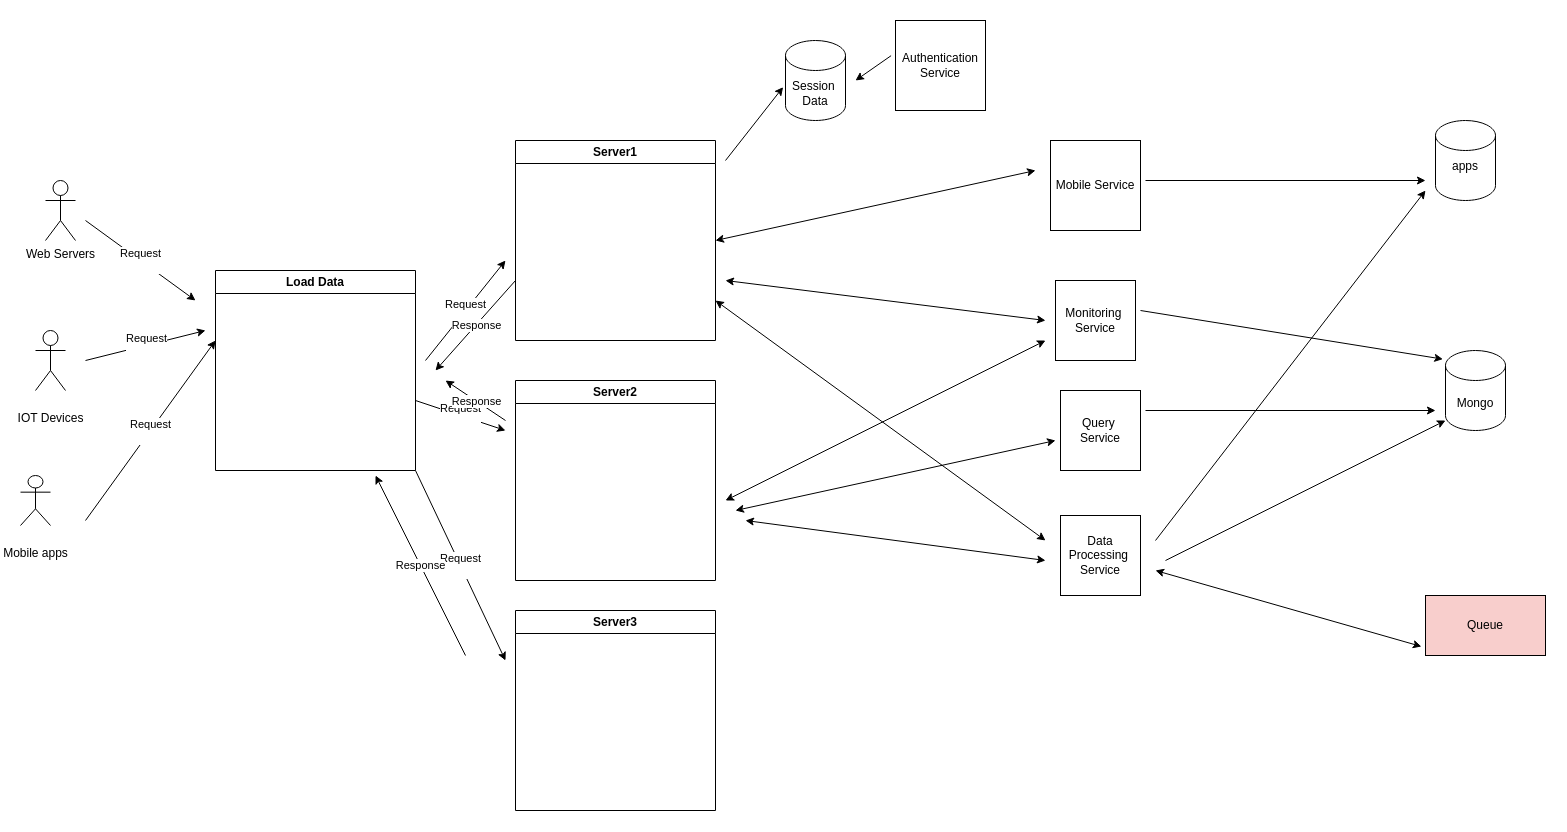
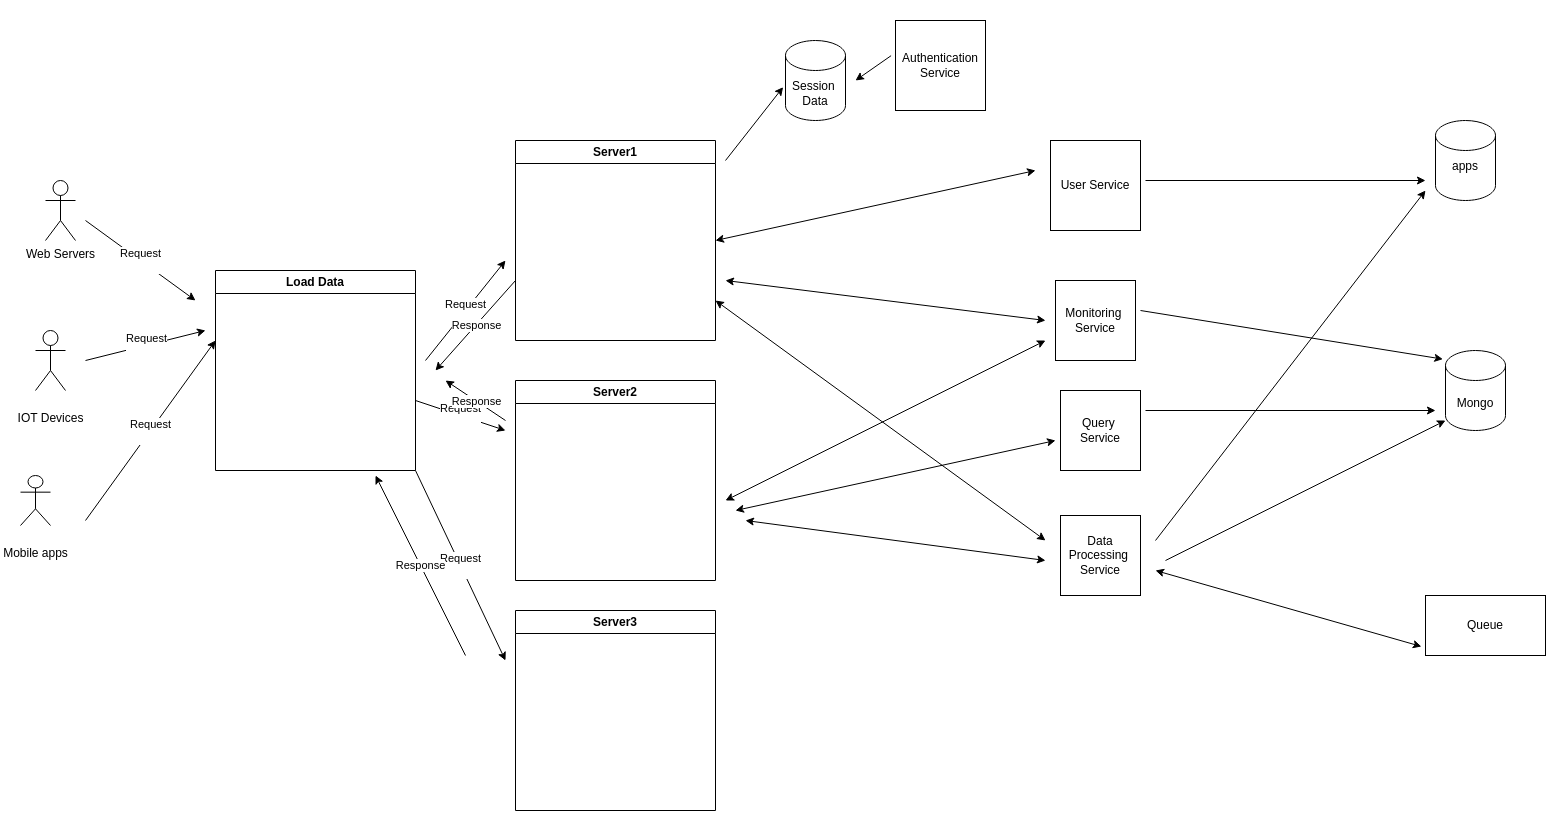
  <mxCell id="0" />
  <mxCell id="1" parent="0" />
  <mxCell id="2" value="Load Data" style="swimlane;whiteSpace=wrap;html=1;" vertex="1" parent="1"><mxGeometry x="215" y="270" width="200" height="200" as="geometry" /></mxCell>
  <mxCell id="3" value="Server1" style="swimlane;whiteSpace=wrap;html=1;" vertex="1" parent="1"><mxGeometry x="515" y="140" width="200" height="200" as="geometry" /></mxCell>
  <mxCell id="4" value="Server2" style="swimlane;whiteSpace=wrap;html=1;" vertex="1" parent="1"><mxGeometry x="515" y="380" width="200" height="200" as="geometry" /></mxCell>
  <mxCell id="5" value="Server3" style="swimlane;whiteSpace=wrap;html=1;" vertex="1" parent="1"><mxGeometry x="515" y="610" width="200" height="200" as="geometry" /></mxCell>
  <mxCell id="6" value="" style="endArrow=classic;html=1;rounded=0;" edge="1" parent="1"><mxGeometry relative="1" as="geometry"><mxPoint x="425" y="360" as="sourcePoint" /><mxPoint x="505" y="260" as="targetPoint" /></mxGeometry></mxCell>
  <mxCell id="7" value="Request&lt;div&gt;&lt;br&gt;&lt;/div&gt;" style="edgeLabel;resizable=0;html=1;;align=center;verticalAlign=middle;" connectable="0" vertex="1" parent="6"><mxGeometry relative="1" as="geometry" /></mxCell>
  <mxCell id="8" value="" style="endArrow=classic;html=1;rounded=0;" edge="1" parent="1"><mxGeometry relative="1" as="geometry"><mxPoint x="415" y="400" as="sourcePoint" /><mxPoint x="505" y="430" as="targetPoint" /></mxGeometry></mxCell>
  <mxCell id="9" value="Request&lt;div&gt;&lt;br&gt;&lt;/div&gt;" style="edgeLabel;resizable=0;html=1;;align=center;verticalAlign=middle;" connectable="0" vertex="1" parent="8"><mxGeometry relative="1" as="geometry" /></mxCell>
  <mxCell id="10" value="" style="endArrow=classic;html=1;rounded=0;" edge="1" parent="1"><mxGeometry relative="1" as="geometry"><mxPoint x="415" y="470" as="sourcePoint" /><mxPoint x="505" y="660" as="targetPoint" /></mxGeometry></mxCell>
  <mxCell id="11" value="Request&lt;div&gt;&lt;br&gt;&lt;/div&gt;" style="edgeLabel;resizable=0;html=1;;align=center;verticalAlign=middle;" connectable="0" vertex="1" parent="10"><mxGeometry relative="1" as="geometry" /></mxCell>
  <mxCell id="12" value="&lt;div&gt;&lt;br&gt;&lt;/div&gt;&lt;div&gt;IOT Devices&lt;/div&gt;" style="shape=umlActor;verticalLabelPosition=bottom;verticalAlign=top;html=1;outlineConnect=0;" vertex="1" parent="1"><mxGeometry x="35" y="330" width="30" height="60" as="geometry" /></mxCell>
  <mxCell id="13" value="" style="endArrow=classic;html=1;rounded=0;" edge="1" parent="1"><mxGeometry relative="1" as="geometry"><mxPoint x="85" y="360" as="sourcePoint" /><mxPoint x="205" y="330" as="targetPoint" /></mxGeometry></mxCell>
  <mxCell id="14" value="Request&lt;div&gt;&lt;br&gt;&lt;/div&gt;" style="edgeLabel;resizable=0;html=1;;align=center;verticalAlign=middle;" connectable="0" vertex="1" parent="13"><mxGeometry relative="1" as="geometry" /></mxCell>
  <mxCell id="15" value="apps&lt;div&gt;&lt;br&gt;&lt;/div&gt;" style="shape=cylinder3;whiteSpace=wrap;html=1;boundedLbl=1;backgroundOutline=1;size=15;" vertex="1" parent="1"><mxGeometry x="1435" y="120" width="60" height="80" as="geometry" /></mxCell>
  <mxCell id="16" value="&lt;div&gt;Mongo&lt;/div&gt;" style="shape=cylinder3;whiteSpace=wrap;html=1;boundedLbl=1;backgroundOutline=1;size=15;" vertex="1" parent="1"><mxGeometry x="1445" y="350" width="60" height="80" as="geometry" /></mxCell>
- <mxCell id="17" value="Queue" style="rounded=0;whiteSpace=wrap;html=1;fillColor=#f8cecc;" vertex="1" parent="1"><mxGeometry x="1425" y="595" width="120" height="60" as="geometry" /></mxCell>
+ <mxCell id="17" value="Queue" style="rounded=0;whiteSpace=wrap;html=1;" vertex="1" parent="1"><mxGeometry x="1425" y="595" width="120" height="60" as="geometry" /></mxCell>
  <mxCell id="18" value="Data&lt;div&gt;Processing&amp;nbsp;&lt;div&gt;Service&lt;/div&gt;&lt;/div&gt;" style="whiteSpace=wrap;html=1;aspect=fixed;" vertex="1" parent="1"><mxGeometry x="1060" y="515" width="80" height="80" as="geometry" /></mxCell>
  <mxCell id="19" value="Monitoring&amp;nbsp;&lt;div&gt;Service&lt;/div&gt;" style="whiteSpace=wrap;html=1;aspect=fixed;" vertex="1" parent="1"><mxGeometry x="1055" y="280" width="80" height="80" as="geometry" /></mxCell>
  <mxCell id="20" value="Query&amp;nbsp;&lt;div&gt;Service&lt;/div&gt;" style="whiteSpace=wrap;html=1;aspect=fixed;" vertex="1" parent="1"><mxGeometry x="1060" y="390" width="80" height="80" as="geometry" /></mxCell>
  <mxCell id="21" value="Authentication&lt;div&gt;Service&lt;/div&gt;" style="whiteSpace=wrap;html=1;aspect=fixed;" vertex="1" parent="1"><mxGeometry x="895" y="20" width="90" height="90" as="geometry" /></mxCell>
- <mxCell id="22" value="Mobile Service" style="whiteSpace=wrap;html=1;aspect=fixed;" vertex="1" parent="1"><mxGeometry x="1050" y="140" width="90" height="90" as="geometry" /></mxCell>
+ <mxCell id="22" value="User Service" style="whiteSpace=wrap;html=1;aspect=fixed;" vertex="1" parent="1"><mxGeometry x="1050" y="140" width="90" height="90" as="geometry" /></mxCell>
  <mxCell id="23" value="" style="endArrow=classic;html=1;rounded=0;" edge="1" parent="1"><mxGeometry width="50" height="50" relative="1" as="geometry"><mxPoint x="1145" y="410" as="sourcePoint" /><mxPoint x="1435" y="410" as="targetPoint" /></mxGeometry></mxCell>
  <mxCell id="24" value="" style="endArrow=classic;html=1;rounded=0;" edge="1" parent="1"><mxGeometry width="50" height="50" relative="1" as="geometry"><mxPoint x="1145" y="180" as="sourcePoint" /><mxPoint x="1425" y="180" as="targetPoint" /></mxGeometry></mxCell>
  <mxCell id="25" value="" style="endArrow=classic;html=1;rounded=0;" edge="1" parent="1"><mxGeometry width="50" height="50" relative="1" as="geometry"><mxPoint x="1155" y="540" as="sourcePoint" /><mxPoint x="1425" y="190" as="targetPoint" /></mxGeometry></mxCell>
  <mxCell id="26" value="" style="endArrow=classic;html=1;rounded=0;" edge="1" parent="1"><mxGeometry relative="1" as="geometry"><mxPoint x="515" y="280" as="sourcePoint" /><mxPoint x="435" y="370" as="targetPoint" /></mxGeometry></mxCell>
  <mxCell id="27" value="&lt;div&gt;Response&lt;/div&gt;" style="edgeLabel;resizable=0;html=1;;align=center;verticalAlign=middle;" connectable="0" vertex="1" parent="26"><mxGeometry relative="1" as="geometry" /></mxCell>
  <mxCell id="28" value="" style="endArrow=classic;html=1;rounded=0;" edge="1" parent="1"><mxGeometry relative="1" as="geometry"><mxPoint x="505" y="420" as="sourcePoint" /><mxPoint x="445" y="380" as="targetPoint" /></mxGeometry></mxCell>
  <mxCell id="29" value="&lt;div&gt;Response&lt;/div&gt;" style="edgeLabel;resizable=0;html=1;;align=center;verticalAlign=middle;" connectable="0" vertex="1" parent="28"><mxGeometry relative="1" as="geometry" /></mxCell>
  <mxCell id="30" value="" style="endArrow=classic;html=1;rounded=0;" edge="1" parent="1"><mxGeometry relative="1" as="geometry"><mxPoint x="465" y="655" as="sourcePoint" /><mxPoint x="375" y="475" as="targetPoint" /></mxGeometry></mxCell>
  <mxCell id="31" value="&lt;div&gt;Response&lt;/div&gt;" style="edgeLabel;resizable=0;html=1;;align=center;verticalAlign=middle;" connectable="0" vertex="1" parent="30"><mxGeometry relative="1" as="geometry" /></mxCell>
  <mxCell id="32" value="" style="endArrow=classic;startArrow=classic;html=1;rounded=0;" edge="1" parent="1"><mxGeometry width="50" height="50" relative="1" as="geometry"><mxPoint x="1045" y="320" as="sourcePoint" /><mxPoint x="725" y="280" as="targetPoint" /></mxGeometry></mxCell>
  <mxCell id="33" value="" style="endArrow=classic;startArrow=classic;html=1;rounded=0;" edge="1" parent="1"><mxGeometry width="50" height="50" relative="1" as="geometry"><mxPoint x="1045" y="340" as="sourcePoint" /><mxPoint x="725" y="500" as="targetPoint" /></mxGeometry></mxCell>
  <mxCell id="34" value="" style="endArrow=classic;startArrow=classic;html=1;rounded=0;" edge="1" parent="1"><mxGeometry width="50" height="50" relative="1" as="geometry"><mxPoint x="1055" y="440" as="sourcePoint" /><mxPoint x="735" y="510" as="targetPoint" /></mxGeometry></mxCell>
  <mxCell id="35" value="" style="endArrow=classic;startArrow=classic;html=1;rounded=0;" edge="1" parent="1"><mxGeometry width="50" height="50" relative="1" as="geometry"><mxPoint x="1045" y="560" as="sourcePoint" /><mxPoint x="745" y="520" as="targetPoint" /></mxGeometry></mxCell>
  <mxCell id="36" value="Session&amp;nbsp;&lt;div&gt;Data&lt;/div&gt;" style="shape=cylinder3;whiteSpace=wrap;html=1;boundedLbl=1;backgroundOutline=1;size=15;" vertex="1" parent="1"><mxGeometry x="785" y="40" width="60" height="80" as="geometry" /></mxCell>
  <mxCell id="37" value="" style="endArrow=classic;html=1;rounded=0;entryX=-0.04;entryY=0.583;entryDx=0;entryDy=0;entryPerimeter=0;" edge="1" parent="1" target="36"><mxGeometry width="50" height="50" relative="1" as="geometry"><mxPoint x="725" y="160" as="sourcePoint" /><mxPoint x="905" y="160" as="targetPoint" /></mxGeometry></mxCell>
  <mxCell id="38" value="" style="endArrow=classic;html=1;rounded=0;exitX=-0.049;exitY=0.391;exitDx=0;exitDy=0;exitPerimeter=0;" edge="1" parent="1" source="21"><mxGeometry width="50" height="50" relative="1" as="geometry"><mxPoint x="855" y="210" as="sourcePoint" /><mxPoint x="855" y="80" as="targetPoint" /></mxGeometry></mxCell>
  <mxCell id="39" value="" style="endArrow=classic;startArrow=classic;html=1;rounded=0;" edge="1" parent="1"><mxGeometry width="50" height="50" relative="1" as="geometry"><mxPoint x="1035" y="170" as="sourcePoint" /><mxPoint x="715" y="240" as="targetPoint" /></mxGeometry></mxCell>
  <mxCell id="40" value="" style="endArrow=classic;startArrow=classic;html=1;rounded=0;" edge="1" parent="1"><mxGeometry width="50" height="50" relative="1" as="geometry"><mxPoint x="1045" y="540" as="sourcePoint" /><mxPoint x="715" y="300" as="targetPoint" /></mxGeometry></mxCell>
  <mxCell id="41" value="" style="endArrow=classic;startArrow=classic;html=1;rounded=0;entryX=-0.034;entryY=0.85;entryDx=0;entryDy=0;entryPerimeter=0;" edge="1" parent="1" target="17"><mxGeometry width="50" height="50" relative="1" as="geometry"><mxPoint x="1155" y="570" as="sourcePoint" /><mxPoint x="995" y="500" as="targetPoint" /></mxGeometry></mxCell>
  <mxCell id="42" value="" style="endArrow=classic;html=1;rounded=0;" edge="1" parent="1"><mxGeometry width="50" height="50" relative="1" as="geometry"><mxPoint x="1165" y="560" as="sourcePoint" /><mxPoint x="1445" y="420" as="targetPoint" /></mxGeometry></mxCell>
  <mxCell id="43" value="" style="endArrow=classic;html=1;rounded=0;entryX=-0.044;entryY=0.108;entryDx=0;entryDy=0;entryPerimeter=0;" edge="1" parent="1" target="16"><mxGeometry width="50" height="50" relative="1" as="geometry"><mxPoint x="1140" y="310" as="sourcePoint" /><mxPoint x="1430" y="310" as="targetPoint" /></mxGeometry></mxCell>
  <mxCell id="44" value="Web Servers" style="shape=umlActor;verticalLabelPosition=bottom;verticalAlign=top;html=1;outlineConnect=0;" vertex="1" parent="1"><mxGeometry x="45" y="180" width="30" height="60" as="geometry" /></mxCell>
  <mxCell id="45" value="&lt;div&gt;&lt;br&gt;&lt;/div&gt;&lt;div&gt;Mobile apps&lt;/div&gt;" style="shape=umlActor;verticalLabelPosition=bottom;verticalAlign=top;html=1;outlineConnect=0;" vertex="1" parent="1"><mxGeometry x="20" y="475" width="30" height="50" as="geometry" /></mxCell>
  <mxCell id="46" value="" style="endArrow=classic;html=1;rounded=0;" edge="1" parent="1"><mxGeometry relative="1" as="geometry"><mxPoint x="85" y="520" as="sourcePoint" /><mxPoint x="215" y="340" as="targetPoint" /></mxGeometry></mxCell>
  <mxCell id="47" value="Request&lt;div&gt;&lt;br&gt;&lt;/div&gt;" style="edgeLabel;resizable=0;html=1;;align=center;verticalAlign=middle;" connectable="0" vertex="1" parent="46"><mxGeometry relative="1" as="geometry" /></mxCell>
  <mxCell id="48" value="" style="endArrow=classic;html=1;rounded=0;" edge="1" parent="1"><mxGeometry relative="1" as="geometry"><mxPoint x="85" y="220" as="sourcePoint" /><mxPoint x="195" y="300" as="targetPoint" /></mxGeometry></mxCell>
  <mxCell id="49" value="Request&lt;div&gt;&lt;br&gt;&lt;/div&gt;" style="edgeLabel;resizable=0;html=1;;align=center;verticalAlign=middle;" connectable="0" vertex="1" parent="48"><mxGeometry relative="1" as="geometry" /></mxCell>
